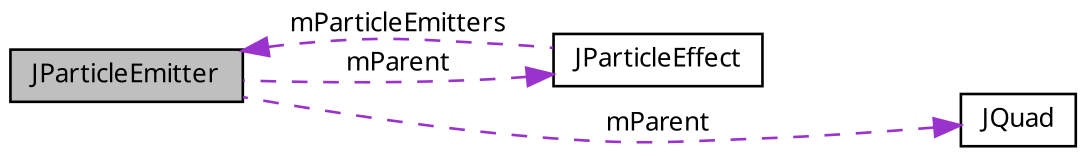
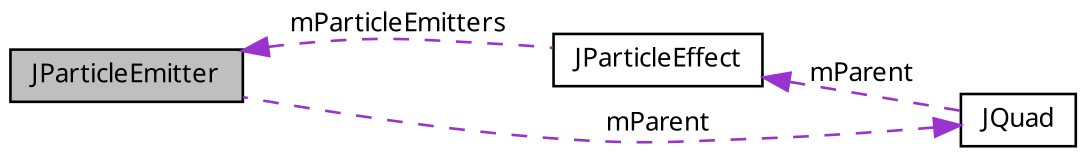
  digraph {
    rankdir=LR
    node [color=black fillcolor=white fontname="FreeSans.ttf" fontsize=10 shape=record style=filled]
    edge [color=darkorchid3 dir=back fontname="FreeSans.ttf" fontsize=10 labelfontname="FreeSans.ttf" labelfontsize=10 style=dashed]
    n1 [fillcolor=grey75 fontcolor=black height=0.2 label=JParticleEmitter width=0.4]
    n2 [height=0.2 label=JParticleEffect width=0.4]
    n3 [height=0.2 label=JQuad width=0.4]
    n1 -> n2 [label=mParticleEmitters]
-   n2 -> n1 [label=mParent]
+   n2 -> n3 [label=mParent]
    n3 -> n1 [label=mParent]
  }
